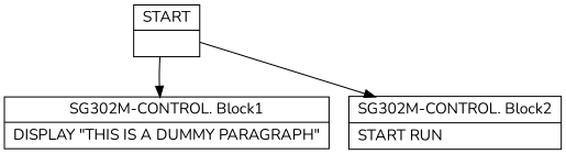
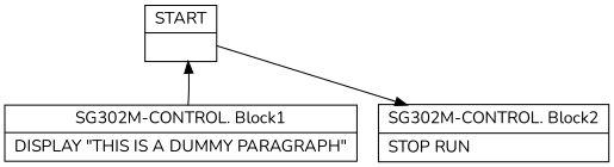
  digraph {
    fontname=Nunito
    node [fontname=Nunito shape=record]
    edge [arrowtail=empty fontname=Nunito]
    n1 [label="{START|}"]
    n2 [label="{SG302M-CONTROL. Block1|    DISPLAY \"THIS IS A DUMMY PARAGRAPH\"\l}"]
-   n3 [label="{SG302M-CONTROL. Block2|    START RUN\l}"]
-   n1 -> n2
+   n3 [label="{SG302M-CONTROL. Block2|    STOP RUN\l}"]
+   n2 -> n1
    n1 -> n3
  }
